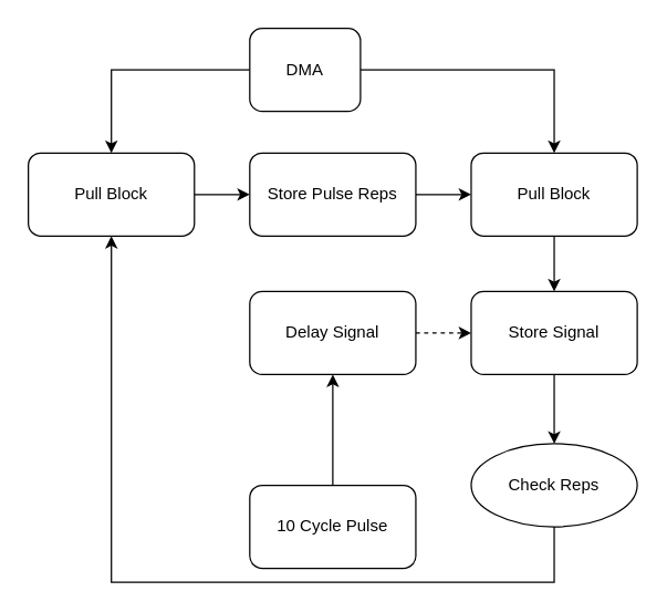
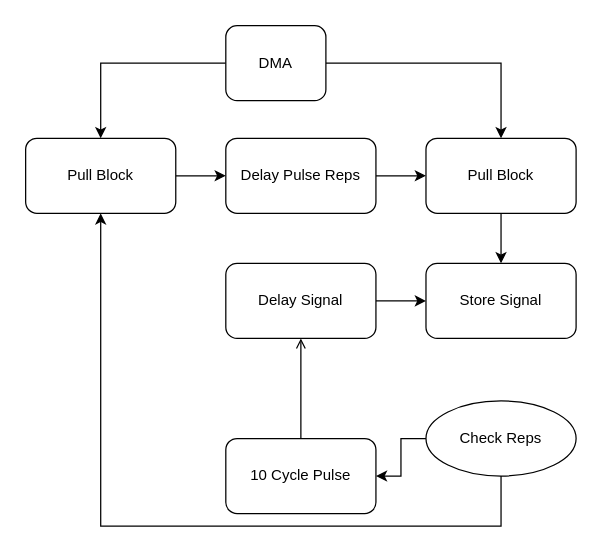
  <mxCell id="0" />
  <mxCell id="1" parent="0" />
  <mxCell id="2" style="edgeStyle=orthogonalEdgeStyle;rounded=0;orthogonalLoop=1;jettySize=auto;html=1;entryX=0.5;entryY=0;entryDx=0;entryDy=0;" edge="1" parent="1" source="4" target="6"><mxGeometry relative="1" as="geometry" /></mxCell>
  <mxCell id="3" style="edgeStyle=orthogonalEdgeStyle;rounded=0;orthogonalLoop=1;jettySize=auto;html=1;entryX=0.5;entryY=0;entryDx=0;entryDy=0;" edge="1" parent="1" source="4" target="10"><mxGeometry relative="1" as="geometry" /></mxCell>
  <mxCell id="4" value="DMA" style="rounded=1;whiteSpace=wrap;html=1;" vertex="1" parent="1"><mxGeometry x="180" y="20" width="80" height="60" as="geometry" /></mxCell>
  <mxCell id="5" style="edgeStyle=orthogonalEdgeStyle;rounded=0;orthogonalLoop=1;jettySize=auto;html=1;entryX=0;entryY=0.5;entryDx=0;entryDy=0;" edge="1" parent="1" source="6" target="8"><mxGeometry relative="1" as="geometry" /></mxCell>
  <mxCell id="6" value="Pull Block" style="rounded=1;whiteSpace=wrap;html=1;" vertex="1" parent="1"><mxGeometry x="20" y="110" width="120" height="60" as="geometry" /></mxCell>
  <mxCell id="7" style="edgeStyle=orthogonalEdgeStyle;rounded=0;orthogonalLoop=1;jettySize=auto;html=1;" edge="1" parent="1" source="8" target="10"><mxGeometry relative="1" as="geometry" /></mxCell>
- <mxCell id="8" value="Store Pulse Reps" style="rounded=1;whiteSpace=wrap;html=1;" vertex="1" parent="1"><mxGeometry x="180" y="110" width="120" height="60" as="geometry" /></mxCell>
+ <mxCell id="8" value="Delay Pulse Reps" style="rounded=1;whiteSpace=wrap;html=1;" vertex="1" parent="1"><mxGeometry x="180" y="110" width="120" height="60" as="geometry" /></mxCell>
  <mxCell id="9" style="edgeStyle=orthogonalEdgeStyle;rounded=0;orthogonalLoop=1;jettySize=auto;html=1;" edge="1" parent="1" source="10" target="12"><mxGeometry relative="1" as="geometry" /></mxCell>
  <mxCell id="10" value="Pull Block" style="rounded=1;whiteSpace=wrap;html=1;" vertex="1" parent="1"><mxGeometry x="340" y="110" width="120" height="60" as="geometry" /></mxCell>
- <mxCell id="11" style="edgeStyle=orthogonalEdgeStyle;rounded=0;orthogonalLoop=1;jettySize=auto;html=1;entryX=0.5;entryY=0;entryDx=0;entryDy=0;" edge="1" parent="1" source="12" target="15"><mxGeometry relative="1" as="geometry" /></mxCell>
  <mxCell id="12" value="Store Signal" style="rounded=1;whiteSpace=wrap;html=1;" vertex="1" parent="1"><mxGeometry x="340" y="210" width="120" height="60" as="geometry" /></mxCell>
+ <mxCell id="13" style="edgeStyle=orthogonalEdgeStyle;rounded=0;orthogonalLoop=1;jettySize=auto;html=1;" edge="1" parent="1" source="15" target="17"><mxGeometry relative="1" as="geometry" /></mxCell>
  <mxCell id="14" style="edgeStyle=orthogonalEdgeStyle;rounded=0;orthogonalLoop=1;jettySize=auto;html=1;entryX=0.5;entryY=1;entryDx=0;entryDy=0;" edge="1" parent="1" source="15" target="6"><mxGeometry relative="1" as="geometry"><Array as="points"><mxPoint x="400" y="420" /><mxPoint x="80" y="420" /></Array></mxGeometry></mxCell>
  <mxCell id="15" value="Check Reps" style="ellipse;whiteSpace=wrap;html=1;" vertex="1" parent="1"><mxGeometry x="340" y="320" width="120" height="60" as="geometry" /></mxCell>
- <mxCell id="16" style="edgeStyle=orthogonalEdgeStyle;rounded=0;orthogonalLoop=1;jettySize=auto;html=1;" edge="1" parent="1" source="17" target="19"><mxGeometry relative="1" as="geometry" /></mxCell>
+ <mxCell id="16" style="edgeStyle=orthogonalEdgeStyle;rounded=0;orthogonalLoop=1;jettySize=auto;html=1;endArrow=open;" edge="1" parent="1" source="17" target="19"><mxGeometry relative="1" as="geometry" /></mxCell>
  <mxCell id="17" value="10 Cycle Pulse" style="rounded=1;whiteSpace=wrap;html=1;" vertex="1" parent="1"><mxGeometry x="180" y="350" width="120" height="60" as="geometry" /></mxCell>
- <mxCell id="18" style="edgeStyle=orthogonalEdgeStyle;rounded=0;orthogonalLoop=1;jettySize=auto;html=1;entryX=0;entryY=0.5;entryDx=0;entryDy=0;dashed=1;" edge="1" parent="1" source="19" target="12"><mxGeometry relative="1" as="geometry" /></mxCell>
+ <mxCell id="18" style="edgeStyle=orthogonalEdgeStyle;rounded=0;orthogonalLoop=1;jettySize=auto;html=1;entryX=0;entryY=0.5;entryDx=0;entryDy=0;" edge="1" parent="1" source="19" target="12"><mxGeometry relative="1" as="geometry" /></mxCell>
  <mxCell id="19" value="Delay Signal" style="rounded=1;whiteSpace=wrap;html=1;" vertex="1" parent="1"><mxGeometry x="180" y="210" width="120" height="60" as="geometry" /></mxCell>
